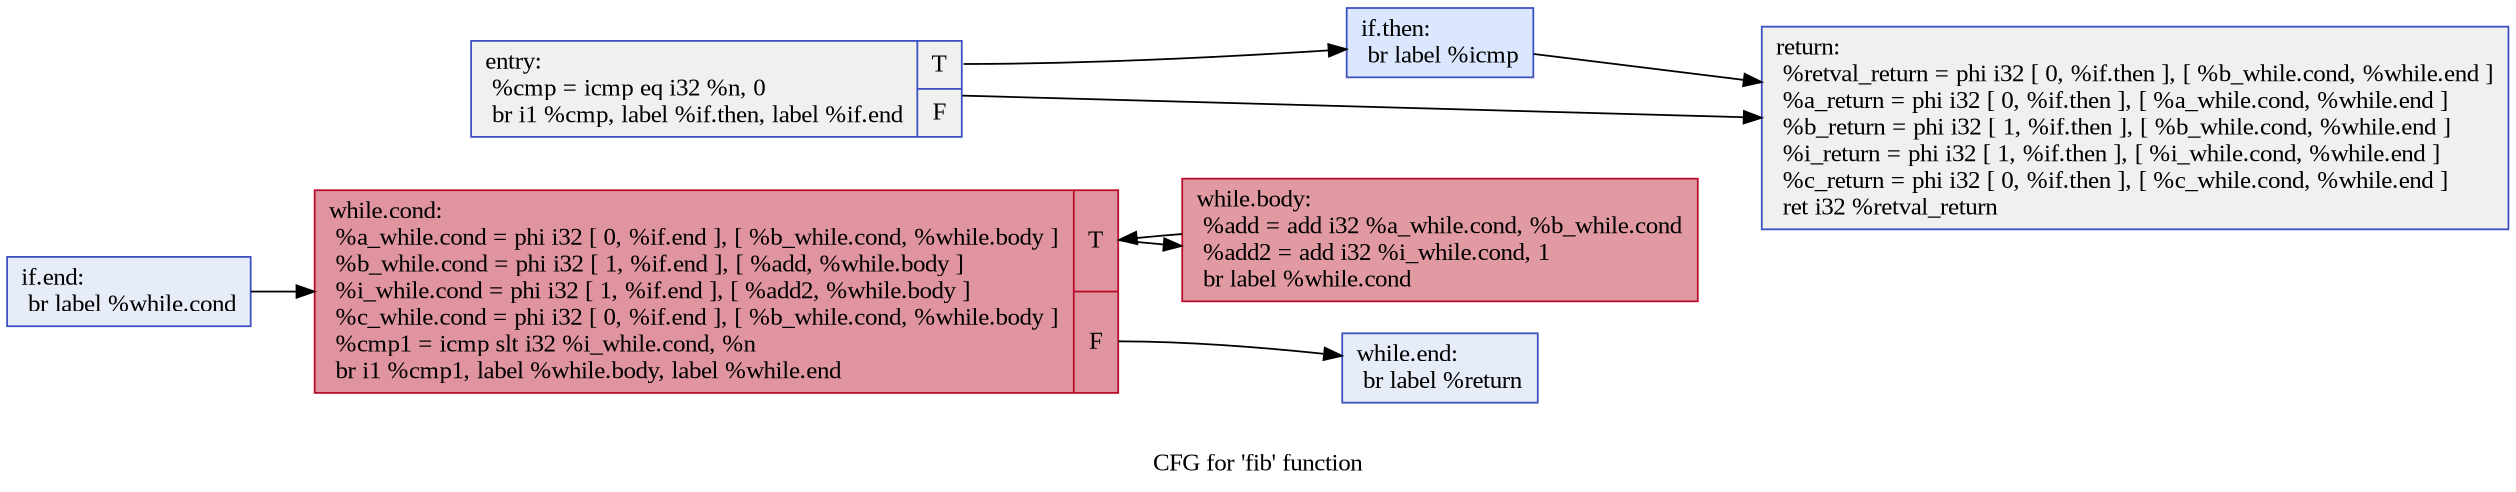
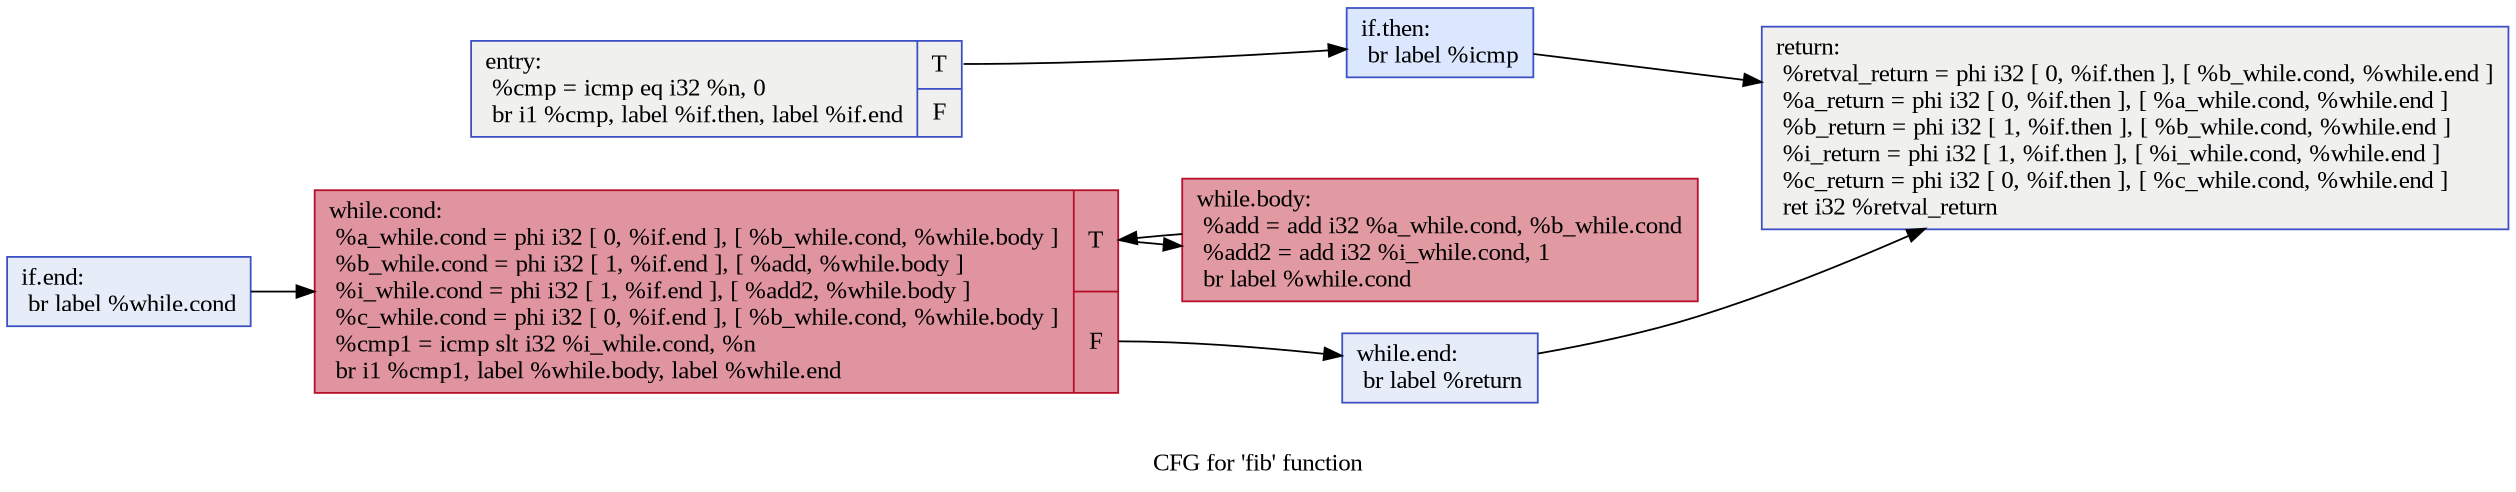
  digraph {
    fontname="Liberation Serif"
    label="CFG for 'fib' function"
    rankdir=LR
    node [color="#3d50c3ff" fillcolor="#dedcdb70" fontname="Liberation Serif" shape=record style=filled]
    edge [fontname="Liberation Serif"]
    n1 [label="{entry:\l  %cmp = icmp eq i32 %n, 0\l  br i1 %cmp, label %if.then, label %if.end\l|{<s0>T|<s1>F}}"]
    n2 [fillcolor="#aec9fc70" label="{if.then:                                          \l  br label %icmp\l}"]
    n3 [label="{return:                                           \l  %retval_return = phi i32 [ 0, %if.then ], [ %b_while.cond, %while.end ]\l  %a_return = phi i32 [ 0, %if.then ], [ %a_while.cond, %while.end ]\l  %b_return = phi i32 [ 1, %if.then ], [ %b_while.cond, %while.end ]\l  %i_return = phi i32 [ 1, %if.then ], [ %i_while.cond, %while.end ]\l  %c_return = phi i32 [ 0, %if.then ], [ %c_while.cond, %while.end ]\l  ret i32 %retval_return\l}"]
    n4 [fillcolor="#c7d7f070" label="{if.end:                                           \l  br label %while.cond\l}"]
    n5 [color="#b70d28ff" fillcolor="#b70d2870" label="{while.cond:                                       \l  %a_while.cond = phi i32 [ 0, %if.end ], [ %b_while.cond, %while.body ]\l  %b_while.cond = phi i32 [ 1, %if.end ], [ %add, %while.body ]\l  %i_while.cond = phi i32 [ 1, %if.end ], [ %add2, %while.body ]\l  %c_while.cond = phi i32 [ 0, %if.end ], [ %b_while.cond, %while.body ]\l  %cmp1 = icmp slt i32 %i_while.cond, %n\l  br i1 %cmp1, label %while.body, label %while.end\l|{<s0>T|<s1>F}}"]
    n6 [color="#b70d28ff" fillcolor="#bb1b2c70" label="{while.body:                                       \l  %add = add i32 %a_while.cond, %b_while.cond\l  %add2 = add i32 %i_while.cond, 1\l  br label %while.cond\l}"]
    n7 [fillcolor="#c7d7f070" label="{while.end:                                        \l  br label %return\l}"]
    n1 -> n2 [tailport=s0]
    n2 -> n3
    n4 -> n5
    n5 -> n6 [tailport=s0]
    n5 -> n7 [tailport=s1]
    n6 -> n5
-   n1 -> n3
+   n7 -> n3
  }
